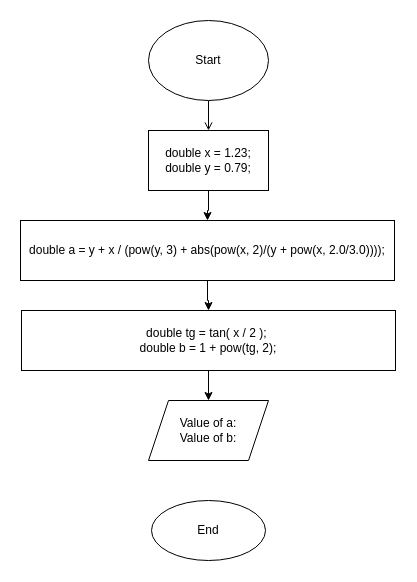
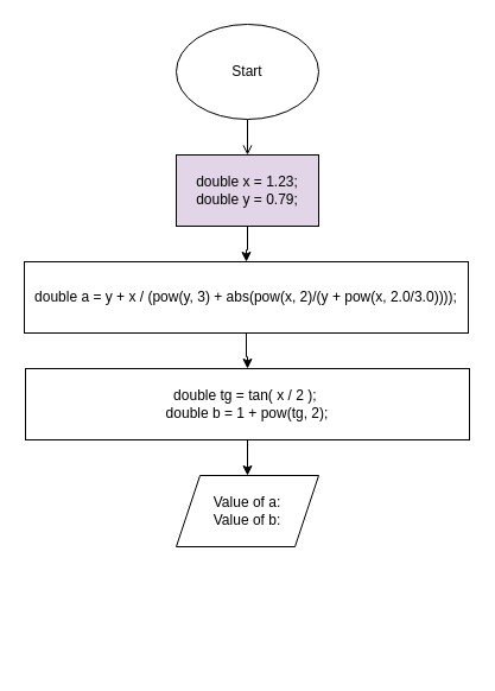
  <mxCell id="0" />
  <mxCell id="1" parent="0" />
  <mxCell id="2" value="" style="edgeStyle=orthogonalEdgeStyle;rounded=0;orthogonalLoop=1;jettySize=auto;html=1;endArrow=open;" edge="1" parent="1" source="3" target="5"><mxGeometry relative="1" as="geometry" /></mxCell>
  <mxCell id="3" value="Start" style="ellipse;whiteSpace=wrap;html=1;" vertex="1" parent="1"><mxGeometry x="148" y="20" width="120" height="80" as="geometry" /></mxCell>
  <mxCell id="4" value="" style="edgeStyle=orthogonalEdgeStyle;rounded=0;orthogonalLoop=1;jettySize=auto;html=1;" edge="1" parent="1" source="5" target="7"><mxGeometry relative="1" as="geometry" /></mxCell>
- <mxCell id="5" value="double x = 1.23;&lt;div&gt;double y = 0.79;&lt;/div&gt;" style="whiteSpace=wrap;html=1;" vertex="1" parent="1"><mxGeometry x="148" y="130" width="120" height="60" as="geometry" /></mxCell>
+ <mxCell id="5" value="double x = 1.23;&lt;div&gt;double y = 0.79;&lt;/div&gt;" style="whiteSpace=wrap;html=1;fillColor=#e1d5e7;" vertex="1" parent="1"><mxGeometry x="148" y="130" width="120" height="60" as="geometry" /></mxCell>
  <mxCell id="6" value="" style="edgeStyle=orthogonalEdgeStyle;rounded=0;orthogonalLoop=1;jettySize=auto;html=1;" edge="1" parent="1" source="7" target="9"><mxGeometry relative="1" as="geometry" /></mxCell>
  <mxCell id="7" value="double a = y + x / (pow(y, 3) + abs(pow(x, 2)/(y + pow(x, 2.0/3.0))));" style="whiteSpace=wrap;html=1;" vertex="1" parent="1"><mxGeometry x="20" y="220" width="374" height="60" as="geometry" /></mxCell>
  <mxCell id="8" value="" style="edgeStyle=orthogonalEdgeStyle;rounded=0;orthogonalLoop=1;jettySize=auto;html=1;" edge="1" parent="1" source="9" target="10"><mxGeometry relative="1" as="geometry" /></mxCell>
  <mxCell id="9" value="double tg = tan( x / 2 );&amp;nbsp;&lt;div&gt;double b = 1 + pow(tg, 2);&lt;/div&gt;" style="whiteSpace=wrap;html=1;" vertex="1" parent="1"><mxGeometry x="21" y="310" width="374" height="60" as="geometry" /></mxCell>
  <mxCell id="10" value="Value of a:&lt;div&gt;Value of b:&lt;/div&gt;" style="shape=parallelogram;perimeter=parallelogramPerimeter;whiteSpace=wrap;html=1;fixedSize=1;" vertex="1" parent="1"><mxGeometry x="148" y="400" width="120" height="60" as="geometry" /></mxCell>
- <mxCell id="11" value="End" style="ellipse;whiteSpace=wrap;html=1;" vertex="1" parent="1"><mxGeometry x="151" y="500" width="114" height="60" as="geometry" /></mxCell>
